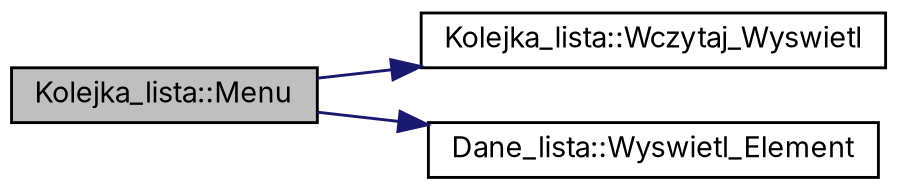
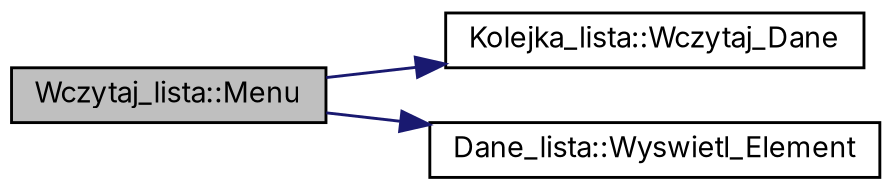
  digraph {
    fontname=Inter
    rankdir=LR
    node [color=black fillcolor=white fontname=Inter fontsize=10 shape=record style=filled]
    edge [color=midnightblue fontname=Inter fontsize=10 labelfontname=Helvetica labelfontsize=10 style=solid]
-   n1 [fillcolor=grey75 fontcolor=black height=0.2 label="Kolejka_lista::Menu" width=0.4]
-   n2 [height=0.2 label="Kolejka_lista::Wczytaj_Wyswietl" width=0.4]
+   n1 [fillcolor=grey75 fontcolor=black height=0.2 label="Wczytaj_lista::Menu" width=0.4]
+   n2 [height=0.2 label="Kolejka_lista::Wczytaj_Dane" width=0.4]
    n3 [height=0.2 label="Dane_lista::Wyswietl_Element" width=0.4]
    n1 -> n2
    n1 -> n3
  }
